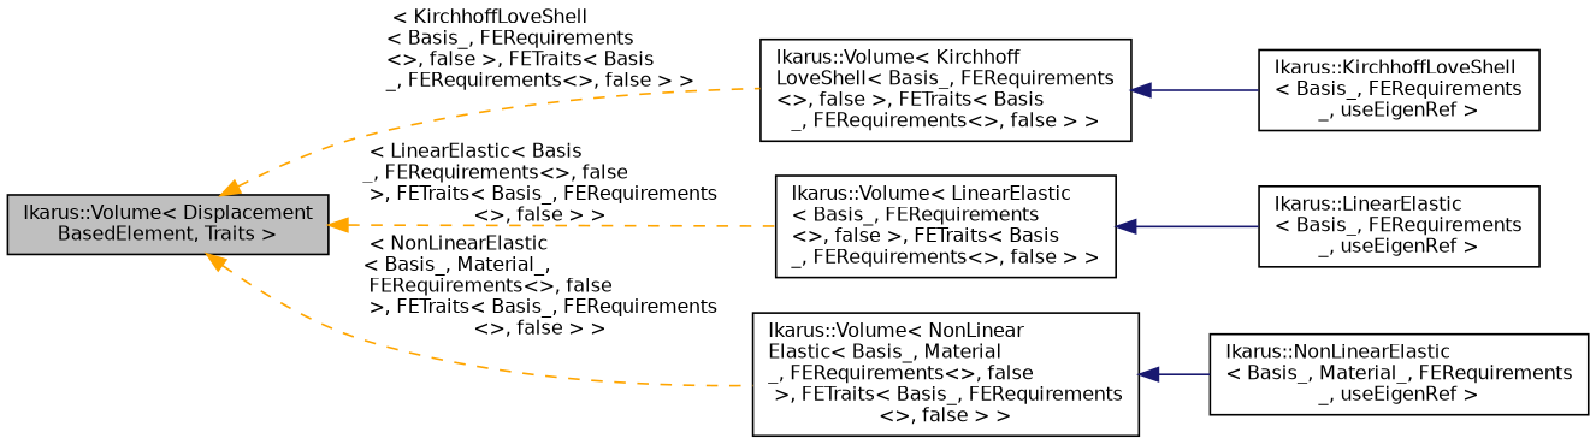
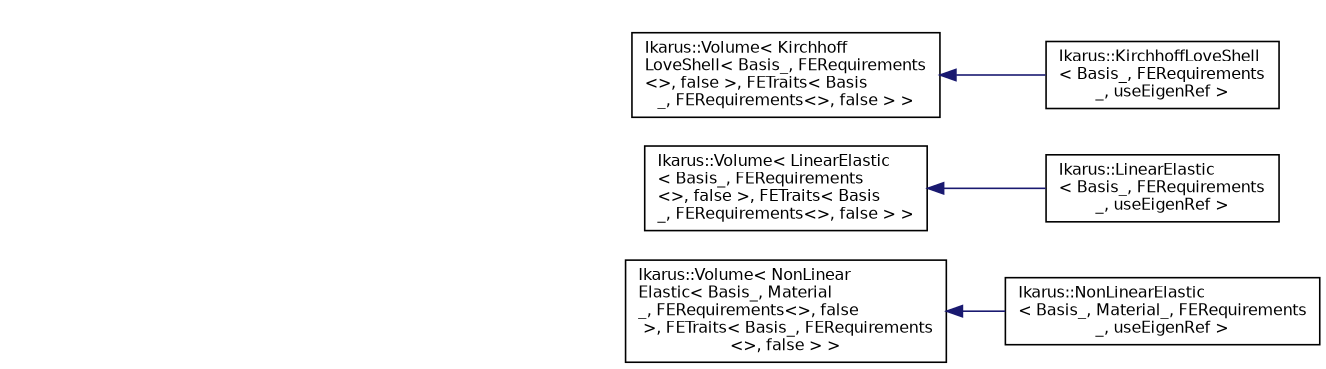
  digraph {
    rankdir=LR
    node [color=black fillcolor=white fontname=Helvetica fontsize=10 shape=record style=filled]
    edge [color=orange dir=back fontname=Helvetica fontsize=10 labelfontname=Helvetica labelfontsize=10 style=dashed]
-   n1 [fillcolor=grey75 fontcolor=black height=0.2 label="Ikarus::Volume\< Displacement\lBasedElement, Traits \>" width=0.4]
    n2 [height=0.2 label="Ikarus::Volume\< Kirchhoff\lLoveShell\< Basis_, FERequirements\l\<\>, false \>, FETraits\< Basis\l_, FERequirements\<\>, false \> \>" width=0.4]
    n3 [height=0.2 label="Ikarus::Volume\< LinearElastic\l\< Basis_, FERequirements\l\<\>, false \>, FETraits\< Basis\l_, FERequirements\<\>, false \> \>" width=0.4]
    n4 [height=0.2 label="Ikarus::Volume\< NonLinear\lElastic\< Basis_, Material\l_, FERequirements\<\>, false\l \>, FETraits\< Basis_, FERequirements\l\<\>, false \> \>" width=0.4]
    n5 [height=0.2 label="Ikarus::KirchhoffLoveShell\l\< Basis_, FERequirements\l_, useEigenRef \>" width=0.4]
    n6 [height=0.2 label="Ikarus::LinearElastic\l\< Basis_, FERequirements\l_, useEigenRef \>" width=0.4]
    n7 [height=0.2 label="Ikarus::NonLinearElastic\l\< Basis_, Material_, FERequirements\l_, useEigenRef \>" width=0.4]
-   n1 -> n2 [label=" \< KirchhoffLoveShell\l\< Basis_, FERequirements\l\<\>, false \>, FETraits\< Basis\l_, FERequirements\<\>, false \> \>"]
-   n1 -> n3 [label=" \< LinearElastic\< Basis\l_, FERequirements\<\>, false\l \>, FETraits\< Basis_, FERequirements\l\<\>, false \> \>"]
-   n1 -> n4 [label=" \< NonLinearElastic\l\< Basis_, Material_,\l FERequirements\<\>, false\l \>, FETraits\< Basis_, FERequirements\l\<\>, false \> \>"]
    n2 -> n5 [color=midnightblue style=solid]
    n3 -> n6 [color=midnightblue style=solid]
    n4 -> n7 [color=midnightblue style=solid]
  }
